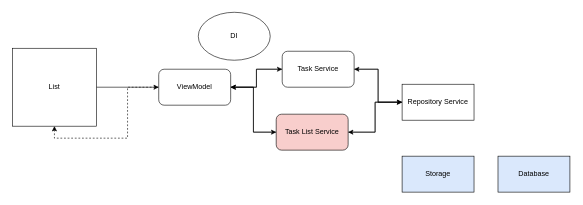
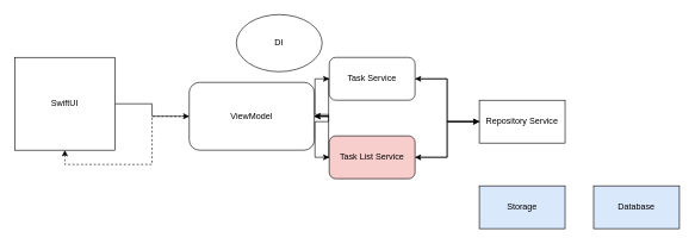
  <mxCell id="0" />
  <mxCell id="1" parent="0" />
  <mxCell id="2" style="edgeStyle=orthogonalEdgeStyle;rounded=0;orthogonalLoop=1;jettySize=auto;html=1;entryX=0;entryY=0.5;entryDx=0;entryDy=0;" edge="1" parent="1" source="3" target="7"><mxGeometry relative="1" as="geometry" /></mxCell>
- <mxCell id="3" value="List" style="rounded=0;whiteSpace=wrap;html=1;" vertex="1" parent="1"><mxGeometry x="20" y="80" width="140" height="130" as="geometry" /></mxCell>
+ <mxCell id="3" value="SwiftUI" style="rounded=0;whiteSpace=wrap;html=1;" vertex="1" parent="1"><mxGeometry x="20" y="80" width="140" height="130" as="geometry" /></mxCell>
  <mxCell id="4" style="edgeStyle=orthogonalEdgeStyle;rounded=0;orthogonalLoop=1;jettySize=auto;html=1;entryX=0;entryY=0.5;entryDx=0;entryDy=0;" edge="1" parent="1" source="7" target="10"><mxGeometry relative="1" as="geometry" /></mxCell>
  <mxCell id="5" style="edgeStyle=orthogonalEdgeStyle;rounded=0;orthogonalLoop=1;jettySize=auto;html=1;entryX=0;entryY=0.5;entryDx=0;entryDy=0;" edge="1" parent="1" source="7" target="13"><mxGeometry relative="1" as="geometry" /></mxCell>
  <mxCell id="6" style="edgeStyle=orthogonalEdgeStyle;rounded=0;orthogonalLoop=1;jettySize=auto;html=1;entryX=0.5;entryY=1;entryDx=0;entryDy=0;dashed=1;" edge="1" parent="1" source="7" target="3"><mxGeometry relative="1" as="geometry" /></mxCell>
- <mxCell id="7" value="ViewModel" style="rounded=1;whiteSpace=wrap;html=1;" vertex="1" parent="1"><mxGeometry x="264" y="115" width="120" height="60" as="geometry" /></mxCell>
+ <mxCell id="7" value="ViewModel" style="rounded=1;whiteSpace=wrap;html=1;" vertex="1" parent="1"><mxGeometry x="264" y="115" width="175" height="95" as="geometry" /></mxCell>
  <mxCell id="8" style="edgeStyle=orthogonalEdgeStyle;rounded=0;orthogonalLoop=1;jettySize=auto;html=1;entryX=0;entryY=0.5;entryDx=0;entryDy=0;" edge="1" parent="1" source="10" target="16"><mxGeometry relative="1" as="geometry" /></mxCell>
  <mxCell id="9" style="edgeStyle=orthogonalEdgeStyle;rounded=0;orthogonalLoop=1;jettySize=auto;html=1;entryX=1;entryY=0.5;entryDx=0;entryDy=0;" edge="1" parent="1" source="10" target="7"><mxGeometry relative="1" as="geometry" /></mxCell>
- <mxCell id="10" value="Task Service" style="rounded=1;whiteSpace=wrap;html=1;" vertex="1" parent="1"><mxGeometry x="470" y="85" width="120" height="60" as="geometry" /></mxCell>
+ <mxCell id="10" value="Task Service" style="rounded=1;whiteSpace=wrap;html=1;" vertex="1" parent="1"><mxGeometry x="460" y="80" width="120" height="60" as="geometry" /></mxCell>
  <mxCell id="11" style="edgeStyle=orthogonalEdgeStyle;rounded=0;orthogonalLoop=1;jettySize=auto;html=1;entryX=0;entryY=0.5;entryDx=0;entryDy=0;" edge="1" parent="1" source="13" target="16"><mxGeometry relative="1" as="geometry" /></mxCell>
  <mxCell id="12" style="edgeStyle=orthogonalEdgeStyle;rounded=0;orthogonalLoop=1;jettySize=auto;html=1;entryX=1;entryY=0.5;entryDx=0;entryDy=0;" edge="1" parent="1" source="13" target="7"><mxGeometry relative="1" as="geometry" /></mxCell>
  <mxCell id="13" value="Task List Service" style="rounded=1;whiteSpace=wrap;html=1;fillColor=#f8cecc;" vertex="1" parent="1"><mxGeometry x="460" y="190" width="120" height="60" as="geometry" /></mxCell>
  <mxCell id="14" style="edgeStyle=orthogonalEdgeStyle;rounded=0;orthogonalLoop=1;jettySize=auto;html=1;entryX=1;entryY=0.5;entryDx=0;entryDy=0;" edge="1" parent="1" source="16" target="10"><mxGeometry relative="1" as="geometry" /></mxCell>
  <mxCell id="15" style="edgeStyle=orthogonalEdgeStyle;rounded=0;orthogonalLoop=1;jettySize=auto;html=1;" edge="1" parent="1" source="16" target="13"><mxGeometry relative="1" as="geometry" /></mxCell>
  <mxCell id="16" value="Repository Service" style="rounded=0;whiteSpace=wrap;html=1;" vertex="1" parent="1"><mxGeometry x="670" y="140" width="120" height="60" as="geometry" /></mxCell>
  <mxCell id="17" value="DI" style="ellipse;whiteSpace=wrap;html=1;" vertex="1" parent="1"><mxGeometry x="330" y="20" width="120" height="80" as="geometry" /></mxCell>
  <mxCell id="18" value="Database" style="rounded=0;whiteSpace=wrap;html=1;fillColor=#dae8fc;" vertex="1" parent="1"><mxGeometry x="830" y="260" width="120" height="60" as="geometry" /></mxCell>
  <mxCell id="19" value="Storage" style="rounded=0;whiteSpace=wrap;html=1;fillColor=#dae8fc;" vertex="1" parent="1"><mxGeometry x="670" y="260" width="120" height="60" as="geometry" /></mxCell>
